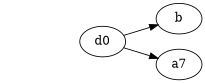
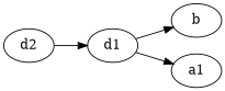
  digraph {
    fontname="DejaVu Serif"
    rankdir=LR
    splines=true
    node [fontname="DejaVu Serif" style="alt={<3>{os}{ospale}}"]
    edge [fontname="DejaVu Serif" style=att]
-   d1 [style="alt={<2>{os}{ospale}}" texlbl="\afnodeno{d_1}{\mathcal{F}, \delta_1, \delta_2}{\neg \delta_3}" label=d0]
+   d1 [style="alt={<2>{os}{ospale}}" texlbl="\afnodeno{d_1}{\mathcal{F}, \delta_1, \delta_2}{\neg \delta_3}"]
    b [texlbl="\afnodeno{b}{\mathcal{F}, \delta_3}{\neg \mbox{pro-nuclear}^b}"]
-   a1 [style="alt={<2->{os}{ospale}}" texlbl="\afnodeno{a_1}{\mathcal{F}, \delta_1}{\mbox{pro-science}^b}" label=a7]
+   a1 [style="alt={<2->{os}{ospale}}" texlbl="\afnodeno{a_1}{\mathcal{F}, \delta_1}{\mbox{pro-science}^b}"]
+   d2 [texlbl="\afnodeno{d_2}{\mathcal{F}, \delta_1, \delta_3}{\neg \delta_2}"]
    d1 -> b
    d1 -> a1
+   d2 -> d1
  }
